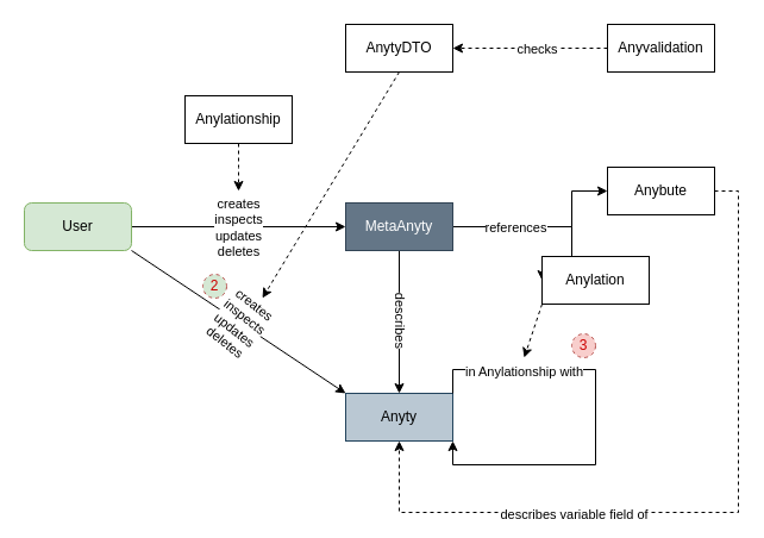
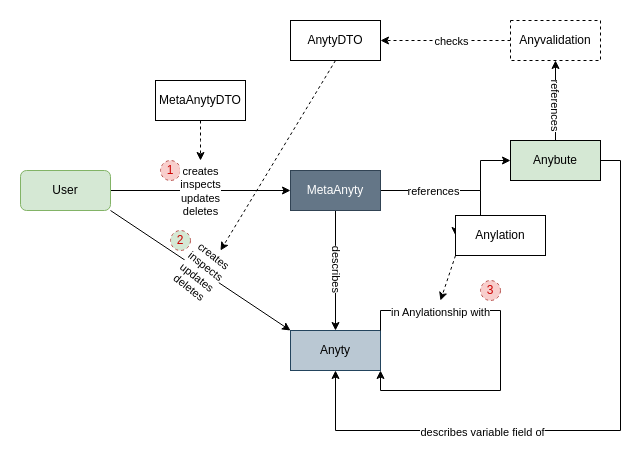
  <mxCell id="0" />
  <mxCell id="1" parent="0" />
  <mxCell id="2" style="edgeStyle=orthogonalEdgeStyle;rounded=0;orthogonalLoop=1;jettySize=auto;html=1;dashed=1;" parent="1" source="19" edge="1"><mxGeometry relative="1" as="geometry"><mxPoint x="200" y="160" as="targetPoint" /></mxGeometry></mxCell>
+ <mxCell id="3" value="1" style="ellipse;whiteSpace=wrap;html=1;aspect=fixed;dashed=1;fillColor=#f8cecc;strokeColor=#b85450;fontColor=#CC0000;" parent="1" vertex="1"><mxGeometry x="160" y="160" width="20" height="20" as="geometry" /></mxCell>
  <mxCell id="4" style="edgeStyle=none;rounded=0;orthogonalLoop=1;jettySize=auto;html=1;exitX=0.5;exitY=1;exitDx=0;exitDy=0;dashed=1;" parent="1" source="20" edge="1"><mxGeometry relative="1" as="geometry"><mxPoint x="220" y="250" as="targetPoint" /></mxGeometry></mxCell>
  <mxCell id="5" style="rounded=0;orthogonalLoop=1;jettySize=auto;html=1;exitX=0;exitY=0.5;exitDx=0;exitDy=0;dashed=1;entryX=1;entryY=0.5;entryDx=0;entryDy=0;" parent="1" source="30" target="20" edge="1"><mxGeometry relative="1" as="geometry"><mxPoint x="210" y="260" as="targetPoint" /></mxGeometry></mxCell>
  <mxCell id="6" value="checks" style="edgeLabel;html=1;align=center;verticalAlign=middle;resizable=0;points=[];rotation=0;" parent="5" vertex="1" connectable="0"><mxGeometry x="-0.365" relative="1" as="geometry"><mxPoint x="-18.62" as="offset" /></mxGeometry></mxCell>
  <mxCell id="7" style="edgeStyle=orthogonalEdgeStyle;rounded=0;orthogonalLoop=1;jettySize=auto;html=1;exitX=1;exitY=0.5;exitDx=0;exitDy=0;entryX=0;entryY=0.5;entryDx=0;entryDy=0;" parent="1" source="12" target="29" edge="1"><mxGeometry relative="1" as="geometry"><Array as="points"><mxPoint x="480" y="190" /><mxPoint x="480" y="160" /></Array></mxGeometry></mxCell>
  <mxCell id="8" style="edgeStyle=orthogonalEdgeStyle;rounded=0;orthogonalLoop=1;jettySize=auto;html=1;exitX=0.5;exitY=1;exitDx=0;exitDy=0;entryX=0.5;entryY=0;entryDx=0;entryDy=0;" parent="1" source="12" target="18" edge="1"><mxGeometry relative="1" as="geometry"><Array as="points" /></mxGeometry></mxCell>
  <mxCell id="9" value="describes" style="edgeLabel;html=1;align=center;verticalAlign=middle;resizable=0;points=[];rotation=90;" parent="8" vertex="1" connectable="0"><mxGeometry x="0.148" y="1" relative="1" as="geometry"><mxPoint y="-11.17" as="offset" /></mxGeometry></mxCell>
  <mxCell id="10" style="edgeStyle=orthogonalEdgeStyle;rounded=0;orthogonalLoop=1;jettySize=auto;html=1;exitX=1;exitY=0.5;exitDx=0;exitDy=0;entryX=0;entryY=0.5;entryDx=0;entryDy=0;" parent="1" source="12" target="24" edge="1"><mxGeometry relative="1" as="geometry"><Array as="points"><mxPoint x="480" y="190" /><mxPoint x="480" y="220" /></Array></mxGeometry></mxCell>
  <mxCell id="11" value="references" style="edgeLabel;html=1;align=center;verticalAlign=middle;resizable=0;points=[];" parent="10" vertex="1" connectable="0"><mxGeometry x="-0.49" y="2" relative="1" as="geometry"><mxPoint x="9.17" y="2" as="offset" /></mxGeometry></mxCell>
  <mxCell id="12" value="MetaAnyty" style="rounded=0;whiteSpace=wrap;html=1;fillColor=#647687;strokeColor=#314354;fontColor=#ffffff;shadow=0;" parent="1" vertex="1"><mxGeometry x="290" y="170" width="90" height="40" as="geometry" /></mxCell>
  <mxCell id="13" style="edgeStyle=orthogonalEdgeStyle;rounded=0;orthogonalLoop=1;jettySize=auto;html=1;entryX=0;entryY=0.5;entryDx=0;entryDy=0;" parent="1" source="17" target="12" edge="1"><mxGeometry relative="1" as="geometry" /></mxCell>
  <mxCell id="14" value="creates&lt;br&gt;inspects&lt;br&gt;updates&lt;br&gt;deletes" style="edgeLabel;html=1;align=center;verticalAlign=middle;resizable=0;points=[];" parent="13" vertex="1" connectable="0"><mxGeometry x="0.102" relative="1" as="geometry"><mxPoint x="-9.17" as="offset" /></mxGeometry></mxCell>
  <mxCell id="15" style="rounded=0;orthogonalLoop=1;jettySize=auto;html=1;exitX=1;exitY=1;exitDx=0;exitDy=0;entryX=0;entryY=0;entryDx=0;entryDy=0;" parent="1" source="17" target="18" edge="1"><mxGeometry relative="1" as="geometry" /></mxCell>
  <mxCell id="16" value="creates&lt;br&gt;inspects&lt;br&gt;updates&lt;br&gt;deletes" style="edgeLabel;html=1;align=center;verticalAlign=middle;resizable=0;points=[];rotation=38;" parent="15" vertex="1" connectable="0"><mxGeometry x="-0.191" y="-2" relative="1" as="geometry"><mxPoint x="18.36" y="9.84" as="offset" /></mxGeometry></mxCell>
  <mxCell id="17" value="User" style="rounded=1;whiteSpace=wrap;html=1;glass=0;shadow=0;fillColor=#d5e8d4;strokeColor=#82b366;perimeterSpacing=0;" parent="1" vertex="1"><mxGeometry x="20" y="170" width="90" height="40" as="geometry" /></mxCell>
  <mxCell id="18" value="Anyty" style="rounded=0;whiteSpace=wrap;html=1;fillColor=#bac8d3;strokeColor=#23445d;dashed=0;" parent="1" vertex="1"><mxGeometry x="290" y="330" width="90" height="40" as="geometry" /></mxCell>
- <mxCell id="19" value="Anylationship" style="rounded=0;whiteSpace=wrap;html=1;" parent="1" vertex="1"><mxGeometry x="155" y="80" width="90" height="40" as="geometry" /></mxCell>
+ <mxCell id="19" value="MetaAnytyDTO" style="rounded=0;whiteSpace=wrap;html=1;" parent="1" vertex="1"><mxGeometry x="155" y="80" width="90" height="40" as="geometry" /></mxCell>
  <mxCell id="20" value="AnytyDTO" style="rounded=0;whiteSpace=wrap;html=1;" parent="1" vertex="1"><mxGeometry x="290" y="20" width="90" height="40" as="geometry" /></mxCell>
  <mxCell id="21" style="edgeStyle=orthogonalEdgeStyle;rounded=0;orthogonalLoop=1;jettySize=auto;html=1;exitX=1;exitY=0;exitDx=0;exitDy=0;entryX=1;entryY=1;entryDx=0;entryDy=0;" parent="1" source="18" target="18" edge="1"><mxGeometry relative="1" as="geometry"><Array as="points"><mxPoint x="380" y="310" /><mxPoint x="500" y="310" /><mxPoint x="500" y="390" /><mxPoint x="380" y="390" /></Array></mxGeometry></mxCell>
  <mxCell id="22" value="in Anylationship with" style="edgeLabel;html=1;align=center;verticalAlign=middle;resizable=0;points=[];" parent="21" vertex="1" connectable="0"><mxGeometry x="-0.615" y="-1" relative="1" as="geometry"><mxPoint x="10.33" as="offset" /></mxGeometry></mxCell>
  <mxCell id="23" style="rounded=0;orthogonalLoop=1;jettySize=auto;html=1;exitX=0;exitY=1;exitDx=0;exitDy=0;dashed=1;" parent="1" source="24" edge="1"><mxGeometry relative="1" as="geometry"><mxPoint x="440" y="300" as="targetPoint" /></mxGeometry></mxCell>
  <mxCell id="24" value="Anylation" style="rounded=0;whiteSpace=wrap;html=1;" parent="1" vertex="1"><mxGeometry x="455" y="215" width="90" height="40" as="geometry" /></mxCell>
- <mxCell id="25" style="edgeStyle=orthogonalEdgeStyle;rounded=0;orthogonalLoop=1;jettySize=auto;html=1;exitX=1;exitY=0.5;exitDx=0;exitDy=0;entryX=0.5;entryY=1;entryDx=0;entryDy=0;dashed=1;" parent="1" source="29" target="18" edge="1"><mxGeometry relative="1" as="geometry"><mxPoint x="620" y="430" as="targetPoint" /><Array as="points"><mxPoint x="620" y="160" /><mxPoint x="620" y="430" /><mxPoint x="335" y="430" /></Array></mxGeometry></mxCell>
+ <mxCell id="25" style="edgeStyle=orthogonalEdgeStyle;rounded=0;orthogonalLoop=1;jettySize=auto;html=1;exitX=1;exitY=0.5;exitDx=0;exitDy=0;entryX=0.5;entryY=1;entryDx=0;entryDy=0;" parent="1" source="29" target="18" edge="1"><mxGeometry relative="1" as="geometry"><mxPoint x="620" y="430" as="targetPoint" /><Array as="points"><mxPoint x="620" y="160" /><mxPoint x="620" y="430" /><mxPoint x="335" y="430" /></Array></mxGeometry></mxCell>
  <mxCell id="26" value="describes variable field of" style="edgeLabel;html=1;align=center;verticalAlign=middle;resizable=0;points=[];" parent="25" vertex="1" connectable="0"><mxGeometry x="0.415" y="1" relative="1" as="geometry"><mxPoint x="20" as="offset" /></mxGeometry></mxCell>
- <mxCell id="29" value="Anybute" style="rounded=0;whiteSpace=wrap;html=1;" parent="1" vertex="1"><mxGeometry x="510" y="140" width="90" height="40" as="geometry" /></mxCell>
- <mxCell id="30" value="Anyvalidation" style="rounded=0;whiteSpace=wrap;html=1;" parent="1" vertex="1"><mxGeometry x="510" y="20" width="90" height="40" as="geometry" /></mxCell>
+ <mxCell id="27" style="edgeStyle=orthogonalEdgeStyle;rounded=0;orthogonalLoop=1;jettySize=auto;html=1;exitX=0.5;exitY=0;exitDx=0;exitDy=0;entryX=0.5;entryY=1;entryDx=0;entryDy=0;" parent="1" source="29" target="30" edge="1"><mxGeometry relative="1" as="geometry" /></mxCell>
+ <mxCell id="28" value="references" style="edgeLabel;html=1;align=center;verticalAlign=middle;resizable=0;points=[];rotation=90;" parent="27" vertex="1" connectable="0"><mxGeometry x="-0.14" y="-1" relative="1" as="geometry"><mxPoint y="-2" as="offset" /></mxGeometry></mxCell>
+ <mxCell id="29" value="Anybute" style="rounded=0;whiteSpace=wrap;html=1;fillColor=#d5e8d4;" parent="1" vertex="1"><mxGeometry x="510" y="140" width="90" height="40" as="geometry" /></mxCell>
+ <mxCell id="30" value="Anyvalidation" style="rounded=0;whiteSpace=wrap;html=1;dashed=1;" parent="1" vertex="1"><mxGeometry x="510" y="20" width="90" height="40" as="geometry" /></mxCell>
  <mxCell id="31" value="2" style="ellipse;whiteSpace=wrap;html=1;aspect=fixed;dashed=1;fillColor=#d5e8d4;strokeColor=#b85450;fontColor=#CC0000;" parent="1" vertex="1"><mxGeometry x="170" y="230" width="20" height="20" as="geometry" /></mxCell>
  <mxCell id="32" value="3" style="ellipse;whiteSpace=wrap;html=1;aspect=fixed;dashed=1;fillColor=#f8cecc;strokeColor=#b85450;fontColor=#CC0000;" vertex="1" parent="1"><mxGeometry x="480" y="280" width="20" height="20" as="geometry" /></mxCell>
